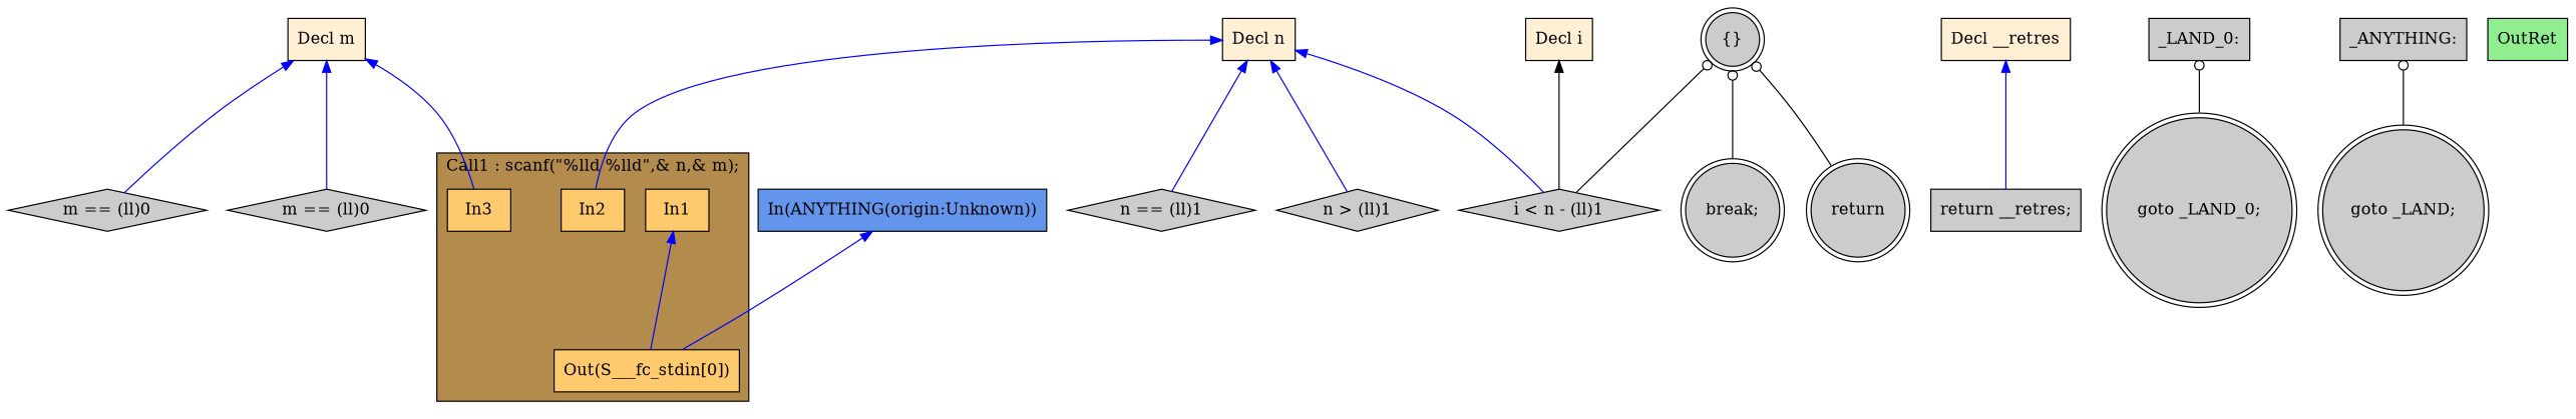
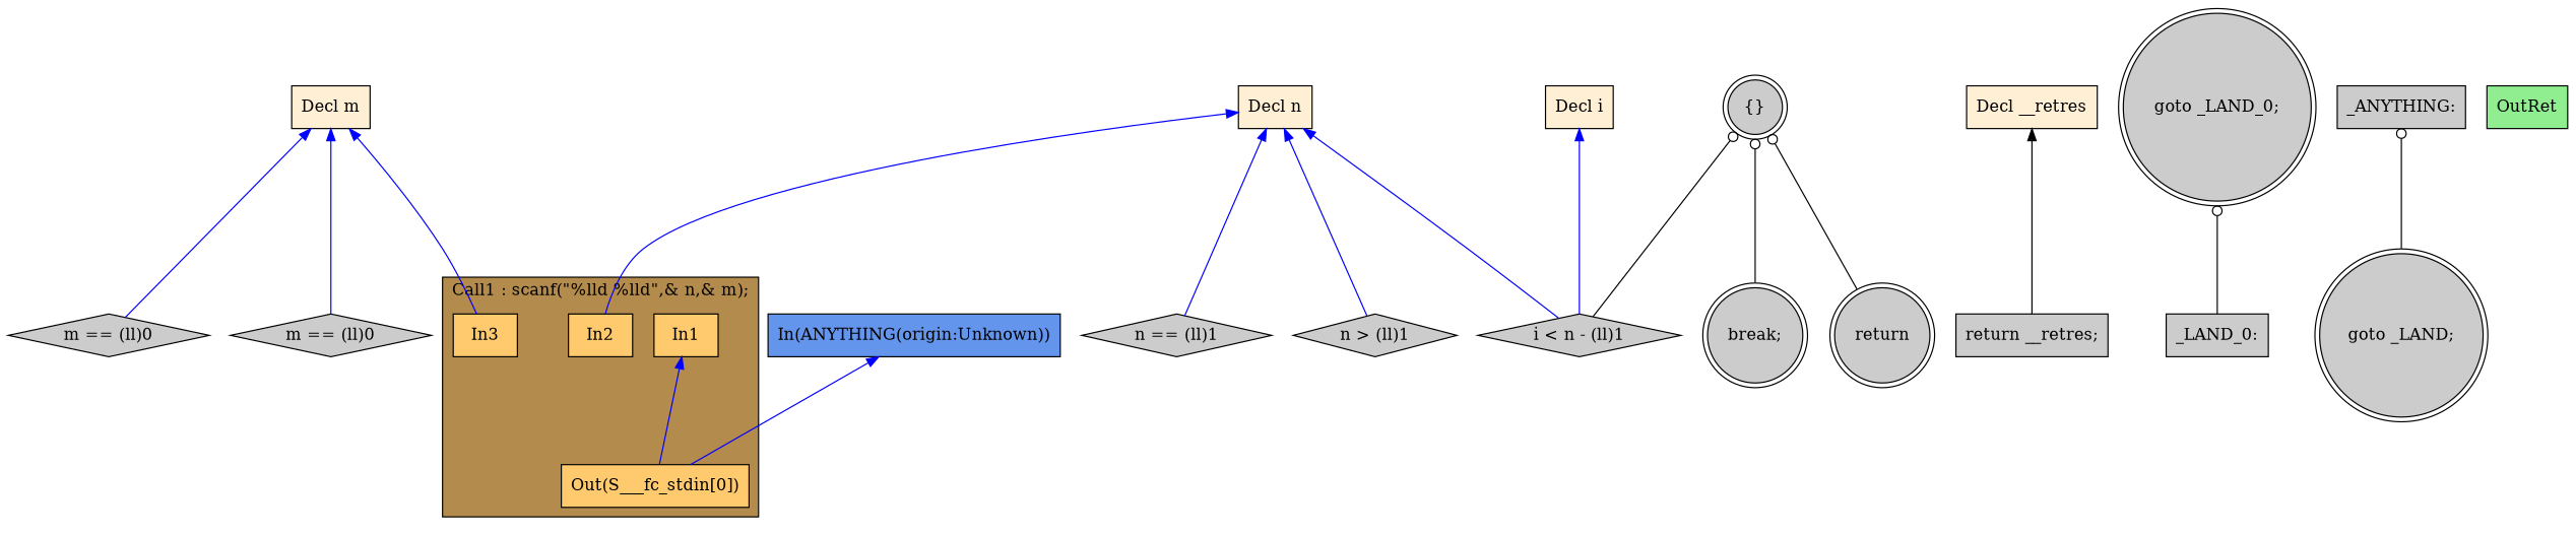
  digraph {
    rankdir=TB
    node [fillcolor="#CCCCCC" shape=box style=filled]
    edge [color="#0000FF" dir=back]
    n1 [fillcolor="#FFCA6E" label=In1]
    n2 [fillcolor="#FFCA6E" label=In2]
    n3 [fillcolor="#FFCA6E" label=In3]
    n4 [fillcolor="#FFCA6E" label="Out(S___fc_stdin[0])"]
    n5 [fillcolor="#FFEFD5" label="Decl i"]
    n6 [label="i < n - (ll)1" shape=diamond]
    n7 [fillcolor="#FFEFD5" label="Decl m"]
    n8 [label="m == (ll)0" shape=diamond]
    n9 [label="m == (ll)0" shape=diamond]
    n10 [fillcolor="#FFEFD5" label="Decl n"]
    n11 [label="n == (ll)1" shape=diamond]
    n12 [label="n > (ll)1" shape=diamond]
    n13 [fillcolor="#FFEFD5" label="Decl __retres"]
    n14 [label="return __retres;"]
    n15 [label="goto _LAND_0;" shape=doublecircle]
    n16 [label="_LAND_0:"]
    n17 [label="goto _LAND;" shape=doublecircle]
    n18 [label="_ANYTHING:"]
    n19 [label="{}" shape=doublecircle]
    n20 [label=return shape=doublecircle]
    n21 [label="break;" shape=doublecircle]
    n22 [fillcolor="#90EE90" label=OutRet]
    n23 [fillcolor="#6495ED" label="In(ANYTHING(origin:Unknown))"]
    subgraph cluster_1 {
      fillcolor="#B38B4D"
      label="Call1 : scanf(\"%lld %lld\",& n,& m);"
      style=filled
      n1
      n2
      n3
      n4
    }
    n1 -> n4
-   n5 -> n6 [color="#000000"]
+   n5 -> n6
    n7 -> n3
    n7 -> n8
    n7 -> n9
    n10 -> n2
    n10 -> n6
    n10 -> n11
    n10 -> n12
-   n13 -> n14
-   n16 -> n15 [arrowtail=odot color="#000000"]
+   n13 -> n14 [color="#000000"]
+   n15 -> n16 [arrowtail=odot color="#000000"]
    n18 -> n17 [arrowtail=odot color="#000000"]
    n19 -> n6 [arrowtail=odot color="#000000"]
    n19 -> n20 [arrowtail=odot color="#000000"]
    n19 -> n21 [arrowtail=odot color="#000000"]
    n23 -> n4
  }
